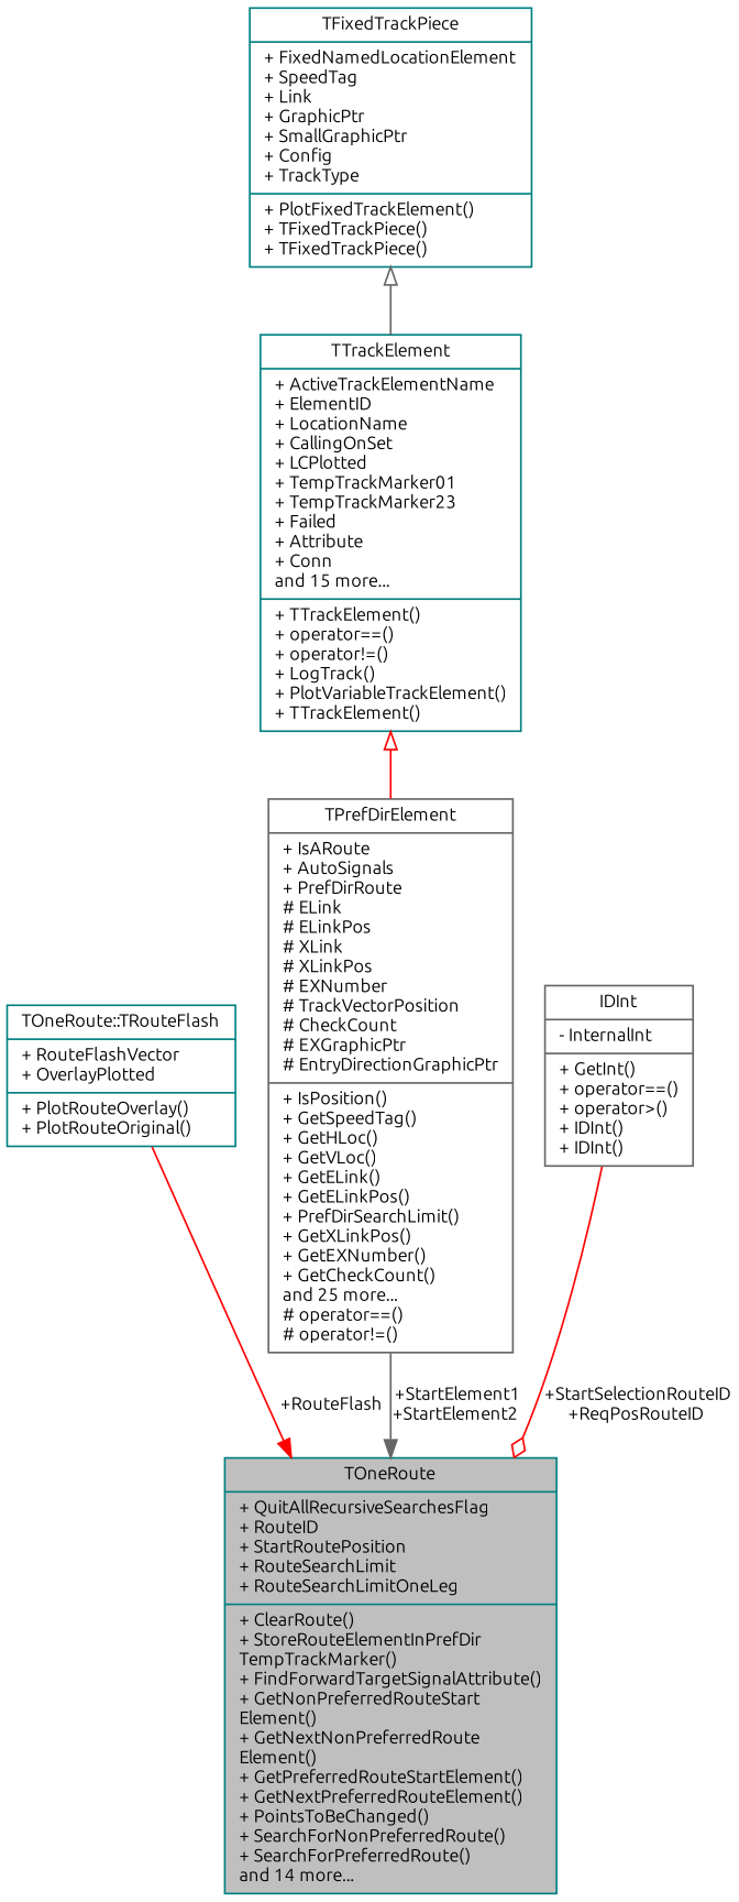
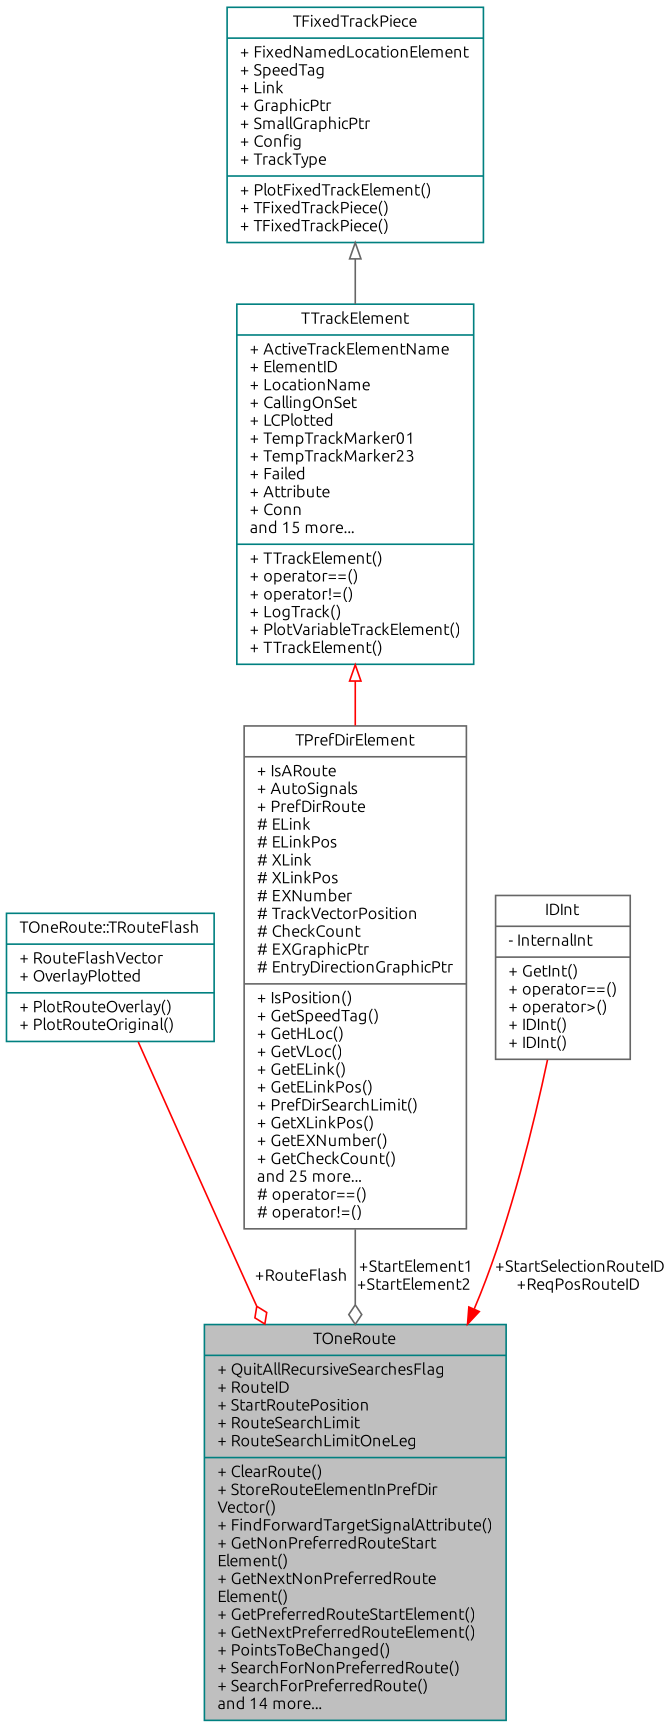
  digraph {
    fontname=Ubuntu
    node [color=teal fillcolor=white fontname=Ubuntu fontsize=10 shape=record style=filled]
    edge [arrowhead=odiamond color=red fontname=Ubuntu fontsize=10 labelfontname=Helvetica labelfontsize=10 style=solid]
-   n1 [fillcolor=grey75 fontcolor=black height=0.2 label="{TOneRoute\n|+ QuitAllRecursiveSearchesFlag\l+ RouteID\l+ StartRoutePosition\l+ RouteSearchLimit\l+ RouteSearchLimitOneLeg\l|+ ClearRoute()\l+ StoreRouteElementInPrefDir\lTempTrackMarker()\l+ FindForwardTargetSignalAttribute()\l+ GetNonPreferredRouteStart\lElement()\l+ GetNextNonPreferredRoute\lElement()\l+ GetPreferredRouteStartElement()\l+ GetNextPreferredRouteElement()\l+ PointsToBeChanged()\l+ SearchForNonPreferredRoute()\l+ SearchForPreferredRoute()\land 14 more...\l}" width=0.4]
+   n1 [fillcolor=grey75 fontcolor=black height=0.2 label="{TOneRoute\n|+ QuitAllRecursiveSearchesFlag\l+ RouteID\l+ StartRoutePosition\l+ RouteSearchLimit\l+ RouteSearchLimitOneLeg\l|+ ClearRoute()\l+ StoreRouteElementInPrefDir\lVector()\l+ FindForwardTargetSignalAttribute()\l+ GetNonPreferredRouteStart\lElement()\l+ GetNextNonPreferredRoute\lElement()\l+ GetPreferredRouteStartElement()\l+ GetNextPreferredRouteElement()\l+ PointsToBeChanged()\l+ SearchForNonPreferredRoute()\l+ SearchForPreferredRoute()\land 14 more...\l}" width=0.4]
    n2 [height=0.2 label="{TOneRoute::TRouteFlash\n|+ RouteFlashVector\l+ OverlayPlotted\l|+ PlotRouteOverlay()\l+ PlotRouteOriginal()\l}" width=0.4]
    n3 [color=gray40 height=0.2 label="{TPrefDirElement\n|+ IsARoute\l+ AutoSignals\l+ PrefDirRoute\l# ELink\l# ELinkPos\l# XLink\l# XLinkPos\l# EXNumber\l# TrackVectorPosition\l# CheckCount\l# EXGraphicPtr\l# EntryDirectionGraphicPtr\l|+ IsPosition()\l+ GetSpeedTag()\l+ GetHLoc()\l+ GetVLoc()\l+ GetELink()\l+ GetELinkPos()\l+ PrefDirSearchLimit()\l+ GetXLinkPos()\l+ GetEXNumber()\l+ GetCheckCount()\land 25 more...\l# operator==()\l# operator!=()\l}" width=0.4]
    n4 [height=0.2 label="{TTrackElement\n|+ ActiveTrackElementName\l+ ElementID\l+ LocationName\l+ CallingOnSet\l+ LCPlotted\l+ TempTrackMarker01\l+ TempTrackMarker23\l+ Failed\l+ Attribute\l+ Conn\land 15 more...\l|+ TTrackElement()\l+ operator==()\l+ operator!=()\l+ LogTrack()\l+ PlotVariableTrackElement()\l+ TTrackElement()\l}" width=0.4]
    n5 [height=0.2 label="{TFixedTrackPiece\n|+ FixedNamedLocationElement\l+ SpeedTag\l+ Link\l+ GraphicPtr\l+ SmallGraphicPtr\l+ Config\l+ TrackType\l|+ PlotFixedTrackElement()\l+ TFixedTrackPiece()\l+ TFixedTrackPiece()\l}" width=0.4]
    n6 [color=gray40 height=0.2 label="{IDInt\n|- InternalInt\l|+ GetInt()\l+ operator==()\l+ operator\>()\l+ IDInt()\l+ IDInt()\l}" width=0.4]
-   n2 -> n1 [arrowhead=normal label=" +RouteFlash"]
-   n3 -> n1 [arrowhead=normal color=gray40 label=" +StartElement1\n+StartElement2"]
+   n2 -> n1 [label=" +RouteFlash"]
+   n3 -> n1 [color=gray40 label=" +StartElement1\n+StartElement2"]
    n4 -> n3 [arrowtail=onormal dir=back arrowhead=""]
    n5 -> n4 [arrowtail=onormal color=gray40 dir=back arrowhead=""]
-   n6 -> n1 [label=" +StartSelectionRouteID\n+ReqPosRouteID"]
+   n6 -> n1 [arrowhead=normal label=" +StartSelectionRouteID\n+ReqPosRouteID"]
  }
